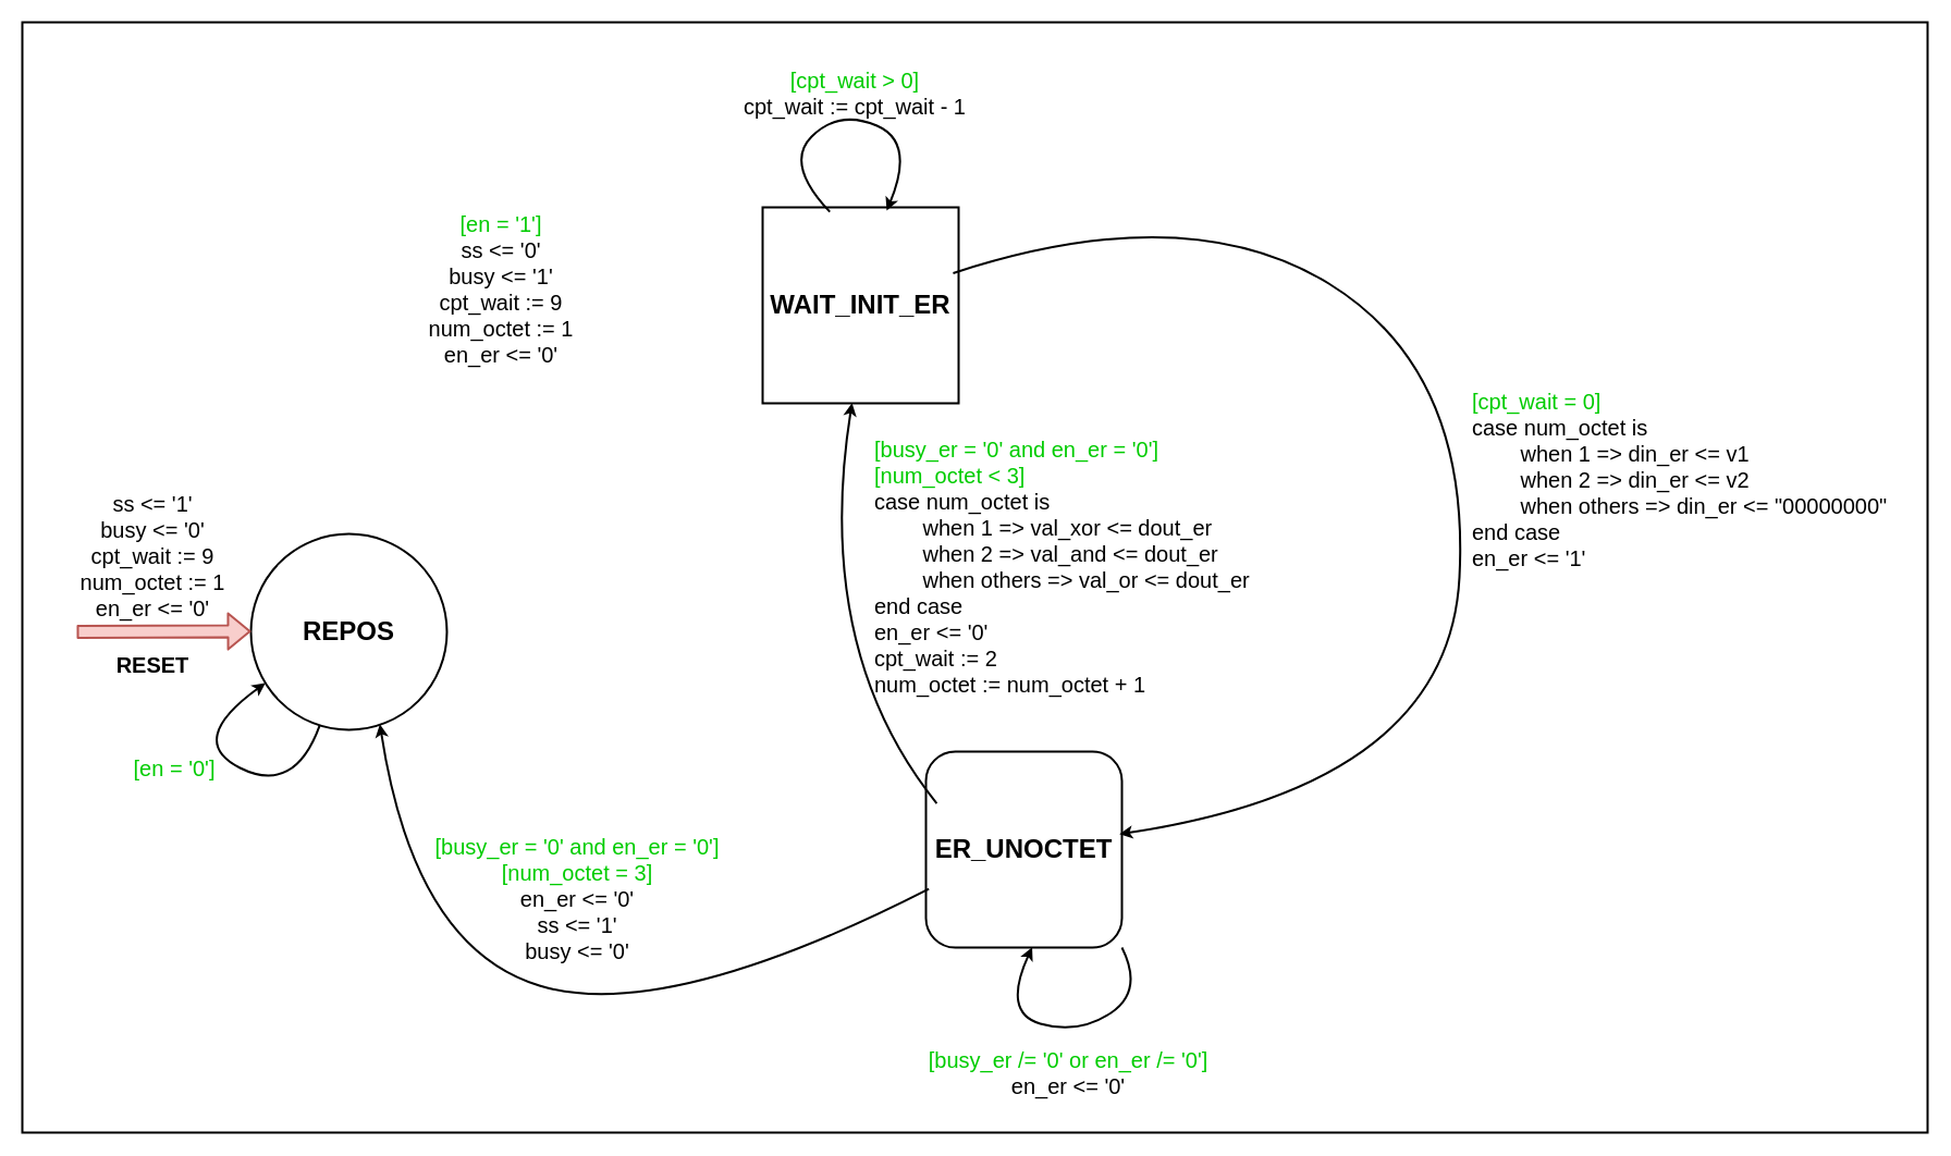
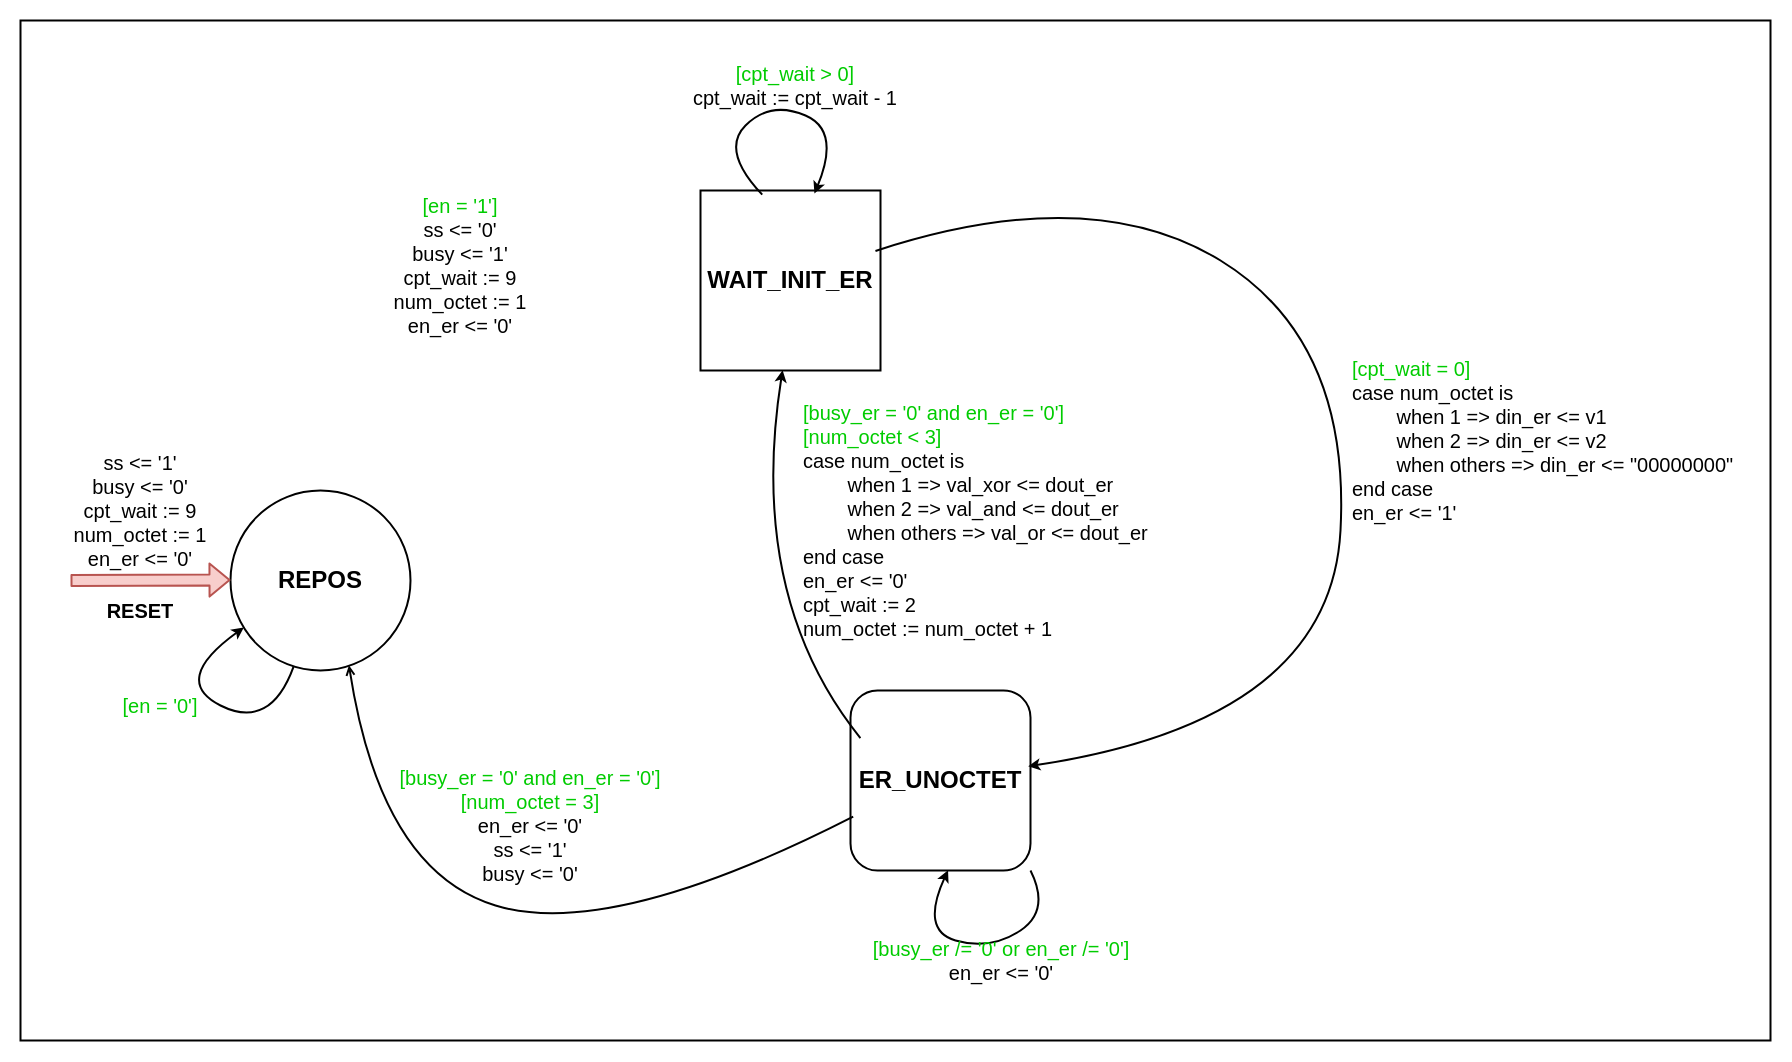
  <mxCell id="0" />
  <mxCell id="1" parent="0" />
  <mxCell id="2" value="" style="rounded=0;whiteSpace=wrap;html=1;fontSize=20;strokeWidth=2;align=left;verticalAlign=middle;" vertex="1" parent="1"><mxGeometry x="20" y="20" width="1750" height="1020" as="geometry" /></mxCell>
  <mxCell id="3" value="&lt;font size=&quot;1&quot;&gt;&lt;b style=&quot;font-size: 24px&quot;&gt;REPOS&lt;/b&gt;&lt;/font&gt;" style="ellipse;whiteSpace=wrap;html=1;aspect=fixed;fontSize=14;verticalAlign=middle;strokeWidth=2;" vertex="1" parent="1"><mxGeometry x="230" y="490" width="180" height="180" as="geometry" /></mxCell>
  <mxCell id="4" value="&lt;font size=&quot;1&quot;&gt;&lt;b style=&quot;font-size: 24px&quot;&gt;WAIT_INIT_ER&lt;/b&gt;&lt;/font&gt;" style="whiteSpace=wrap;html=1;aspect=fixed;fontSize=14;verticalAlign=middle;strokeWidth=2;rounded=0;" vertex="1" parent="1"><mxGeometry x="700" y="190" width="180" height="180" as="geometry" /></mxCell>
  <mxCell id="5" value="&lt;font size=&quot;1&quot;&gt;&lt;b style=&quot;font-size: 24px&quot;&gt;ER_UNOCTET&lt;/b&gt;&lt;/font&gt;" style="whiteSpace=wrap;html=1;aspect=fixed;fontSize=14;verticalAlign=middle;strokeWidth=2;rounded=1;" vertex="1" parent="1"><mxGeometry x="850" y="690" width="180" height="180" as="geometry" /></mxCell>
  <mxCell id="6" value="" style="shape=flexArrow;endArrow=classic;html=1;fontSize=14;fillColor=#f8cecc;strokeColor=#b85450;strokeWidth=2;" edge="1" parent="1"><mxGeometry width="50" height="50" relative="1" as="geometry"><mxPoint x="70" y="580" as="sourcePoint" /><mxPoint x="230" y="579.5" as="targetPoint" /></mxGeometry></mxCell>
  <mxCell id="7" value="&lt;b&gt;&lt;font style=&quot;font-size: 20px&quot;&gt;RESET&lt;/font&gt;&lt;/b&gt;" style="text;html=1;strokeColor=none;fillColor=none;align=center;verticalAlign=middle;whiteSpace=wrap;rounded=0;fontSize=14;" vertex="1" parent="1"><mxGeometry x="70" y="590" width="140" height="40" as="geometry" /></mxCell>
  <mxCell id="8" value="ss &amp;lt;= '1'&lt;br style=&quot;font-size: 20px;&quot;&gt;busy &amp;lt;= '0'&lt;br style=&quot;font-size: 20px;&quot;&gt;cpt_wait := 9&lt;br style=&quot;font-size: 20px;&quot;&gt;num_octet := 1&lt;br style=&quot;font-size: 20px;&quot;&gt;en_er &amp;lt;= '0'" style="text;html=1;strokeColor=none;fillColor=none;align=center;verticalAlign=middle;whiteSpace=wrap;rounded=0;fontSize=20;" vertex="1" parent="1"><mxGeometry x="70" y="450" width="140" height="120" as="geometry" /></mxCell>
  <mxCell id="9" value="&lt;font color=&quot;#00cc00&quot; style=&quot;font-size: 20px;&quot;&gt;[en = '1']&lt;/font&gt;&lt;br style=&quot;font-size: 20px;&quot;&gt;ss &amp;lt;= '0'&lt;br style=&quot;font-size: 20px;&quot;&gt;busy &amp;lt;= '1'&lt;br style=&quot;font-size: 20px;&quot;&gt;cpt_wait := 9&lt;br style=&quot;font-size: 20px;&quot;&gt;num_octet := 1&lt;br style=&quot;font-size: 20px;&quot;&gt;en_er &amp;lt;= '0'" style="text;html=1;strokeColor=none;fillColor=none;align=center;verticalAlign=middle;whiteSpace=wrap;rounded=0;fontSize=20;" vertex="1" parent="1"><mxGeometry x="380" y="190" width="160" height="150" as="geometry" /></mxCell>
  <mxCell id="10" value="" style="curved=1;endArrow=classic;html=1;fontSize=18;strokeWidth=2;exitX=0.351;exitY=0.977;exitDx=0;exitDy=0;exitPerimeter=0;entryX=0.074;entryY=0.761;entryDx=0;entryDy=0;entryPerimeter=0;" edge="1" parent="1" source="3" target="3"><mxGeometry width="50" height="50" relative="1" as="geometry"><mxPoint x="200" y="690" as="sourcePoint" /><mxPoint x="242" y="628" as="targetPoint" /><Array as="points"><mxPoint x="270" y="730" /><mxPoint x="170" y="680" /></Array></mxGeometry></mxCell>
  <mxCell id="11" value="&lt;font color=&quot;#00cc00&quot; style=&quot;font-size: 20px;&quot;&gt;[en = '0']&lt;/font&gt;" style="text;html=1;strokeColor=none;fillColor=none;align=center;verticalAlign=middle;whiteSpace=wrap;rounded=0;fontSize=20;" vertex="1" parent="1"><mxGeometry x="120" y="690" width="80" height="30" as="geometry" /></mxCell>
  <mxCell id="12" value="" style="curved=1;endArrow=classic;html=1;fontSize=18;strokeWidth=2;exitX=0.343;exitY=0.023;exitDx=0;exitDy=0;exitPerimeter=0;entryX=0.633;entryY=0.017;entryDx=0;entryDy=0;entryPerimeter=0;" edge="1" parent="1" source="4" target="4"><mxGeometry width="50" height="50" relative="1" as="geometry"><mxPoint x="730" y="120" as="sourcePoint" /><mxPoint x="780" y="70" as="targetPoint" /><Array as="points"><mxPoint x="720" y="150" /><mxPoint x="770" y="100" /><mxPoint x="840" y="130" /></Array></mxGeometry></mxCell>
- <mxCell id="13" value="&lt;font color=&quot;#00cc00&quot; style=&quot;font-size: 20px;&quot;&gt;[cpt_wait &amp;gt; 0]&lt;/font&gt;&lt;br style=&quot;font-size: 20px;&quot;&gt;cpt_wait := cpt_wait - 1" style="text;html=1;strokeColor=none;fillColor=none;align=center;verticalAlign=middle;whiteSpace=wrap;rounded=0;fontSize=20;" vertex="1" parent="1"><mxGeometry x="680" y="60" width="210" height="50" as="geometry" /></mxCell>
+ <mxCell id="13" value="&lt;font color=&quot;#00cc00&quot; style=&quot;font-size: 20px;&quot;&gt;[cpt_wait &amp;gt; 0]&lt;/font&gt;&lt;br style=&quot;font-size: 20px;&quot;&gt;cpt_wait := cpt_wait - 1" style="text;html=1;strokeColor=none;fillColor=none;align=center;verticalAlign=middle;whiteSpace=wrap;rounded=0;fontSize=20;" vertex="1" parent="1"><mxGeometry x="690" y="60" width="210" height="50" as="geometry" /></mxCell>
  <mxCell id="14" value="" style="curved=1;endArrow=classic;html=1;fontSize=18;strokeWidth=2;exitX=0.972;exitY=0.336;exitDx=0;exitDy=0;entryX=0.987;entryY=0.421;entryDx=0;entryDy=0;entryPerimeter=0;exitPerimeter=0;" edge="1" parent="1" source="4" target="5"><mxGeometry width="50" height="50" relative="1" as="geometry"><mxPoint x="980" y="540" as="sourcePoint" /><mxPoint x="987" y="700" as="targetPoint" /><Array as="points"><mxPoint x="1090" y="180" /><mxPoint x="1350" y="340" /><mxPoint x="1330" y="720" /></Array></mxGeometry></mxCell>
  <mxCell id="15" value="&lt;div align=&quot;left&quot; style=&quot;font-size: 20px;&quot;&gt;&lt;font color=&quot;#00cc00&quot; style=&quot;font-size: 20px;&quot;&gt;[cpt_wait = 0]&lt;/font&gt;&lt;br style=&quot;font-size: 20px;&quot;&gt;case num_octet is&lt;/div&gt;&lt;div align=&quot;left&quot; style=&quot;font-size: 20px;&quot;&gt;&lt;span style=&quot;white-space: pre; font-size: 20px;&quot;&gt;&#09;&lt;/span&gt;when 1 =&amp;gt; din_er &amp;lt;= v1&lt;/div&gt;&lt;div align=&quot;left&quot; style=&quot;font-size: 20px;&quot;&gt;&lt;span style=&quot;white-space: pre; font-size: 20px;&quot;&gt;&#09;&lt;/span&gt;when 2 =&amp;gt; din_er &amp;lt;= v2&lt;/div&gt;&lt;div align=&quot;left&quot; style=&quot;font-size: 20px;&quot;&gt;&lt;span style=&quot;white-space: pre; font-size: 20px;&quot;&gt;&#09;&lt;/span&gt;when others =&amp;gt; din_er &amp;lt;= &quot;00000000&quot;&lt;br style=&quot;font-size: 20px;&quot;&gt;end case&lt;br style=&quot;font-size: 20px;&quot;&gt;en_er &amp;lt;= '1'&lt;/div&gt;" style="text;html=1;strokeColor=none;fillColor=none;align=left;verticalAlign=middle;whiteSpace=wrap;rounded=0;fontSize=20;" vertex="1" parent="1"><mxGeometry x="1350" y="330" width="390" height="220" as="geometry" /></mxCell>
  <mxCell id="16" value="" style="curved=1;endArrow=classic;html=1;fontSize=18;strokeWidth=2;exitX=0.055;exitY=0.264;exitDx=0;exitDy=0;entryX=0.456;entryY=0.998;entryDx=0;entryDy=0;entryPerimeter=0;exitPerimeter=0;" edge="1" parent="1" source="5" target="4"><mxGeometry width="50" height="50" relative="1" as="geometry"><mxPoint x="570" y="500" as="sourcePoint" /><mxPoint x="700.46" y="857.88" as="targetPoint" /><Array as="points"><mxPoint x="746.36" y="596.36" /></Array></mxGeometry></mxCell>
  <mxCell id="17" value="&lt;div style=&quot;font-size: 20px;&quot;&gt;&lt;font color=&quot;#00cc00&quot; style=&quot;font-size: 20px;&quot;&gt;[busy_er = '0' and en_er = '0']&lt;/font&gt;&lt;/div&gt;&lt;div style=&quot;font-size: 20px;&quot;&gt;&lt;font color=&quot;#00cc00&quot; style=&quot;font-size: 20px;&quot;&gt;[num_octet &amp;lt; 3]&lt;/font&gt;&lt;br style=&quot;font-size: 20px;&quot;&gt;case num_octet is&lt;/div&gt;&lt;div style=&quot;font-size: 20px;&quot;&gt;&lt;span style=&quot;white-space: pre; font-size: 20px;&quot;&gt;&#09;&lt;/span&gt;when 1 =&amp;gt; val_xor &amp;lt;= dout_er&lt;/div&gt;&lt;div style=&quot;font-size: 20px;&quot;&gt;&lt;span style=&quot;white-space: pre; font-size: 20px;&quot;&gt;&#09;&lt;/span&gt;when 2 =&amp;gt; val_and &amp;lt;= dout_er&lt;/div&gt;&lt;div style=&quot;font-size: 20px;&quot;&gt;&lt;span style=&quot;white-space: pre; font-size: 20px;&quot;&gt;&#09;&lt;/span&gt;when others =&amp;gt; val_or &amp;lt;= dout_er&lt;br style=&quot;font-size: 20px;&quot;&gt;end case&lt;br style=&quot;font-size: 20px;&quot;&gt;en_er &amp;lt;= '0'&lt;/div&gt;&lt;div style=&quot;font-size: 20px;&quot;&gt;cpt_wait := 2&lt;/div&gt;num_octet := num_octet + 1" style="text;html=1;strokeColor=none;fillColor=none;align=left;verticalAlign=middle;whiteSpace=wrap;rounded=0;fontSize=20;" vertex="1" parent="1"><mxGeometry x="801" y="410" width="360" height="220" as="geometry" /></mxCell>
  <mxCell id="18" value="" style="curved=1;endArrow=classic;html=1;fontSize=18;strokeWidth=2;entryX=0.542;entryY=0.998;entryDx=0;entryDy=0;entryPerimeter=0;exitX=1;exitY=1;exitDx=0;exitDy=0;" edge="1" parent="1" source="5" target="5"><mxGeometry width="50" height="50" relative="1" as="geometry"><mxPoint x="890" y="1010" as="sourcePoint" /><mxPoint x="940" y="960" as="targetPoint" /><Array as="points"><mxPoint x="1050" y="910" /><mxPoint x="990" y="950" /><mxPoint x="920" y="930" /></Array></mxGeometry></mxCell>
- <mxCell id="19" value="&lt;div align=&quot;center&quot; style=&quot;font-size: 20px;&quot;&gt;&lt;font color=&quot;#00cc00&quot; style=&quot;font-size: 20px;&quot;&gt;[busy_er /= '0' or en_er /= '0']&lt;/font&gt;&lt;br style=&quot;font-size: 20px;&quot;&gt;&lt;/div&gt;en_er &amp;lt;= '0'" style="text;html=1;strokeColor=none;fillColor=none;align=center;verticalAlign=middle;whiteSpace=wrap;rounded=0;fontSize=20;" vertex="1" parent="1"><mxGeometry x="846" y="950" width="270" height="70" as="geometry" /></mxCell>
- <mxCell id="20" value="" style="curved=1;endArrow=classic;html=1;fontSize=18;strokeWidth=2;entryX=0.658;entryY=0.971;entryDx=0;entryDy=0;entryPerimeter=0;exitX=0.015;exitY=0.701;exitDx=0;exitDy=0;exitPerimeter=0;" edge="1" parent="1" source="5" target="3"><mxGeometry width="50" height="50" relative="1" as="geometry"><mxPoint x="470" y="880" as="sourcePoint" /><mxPoint x="520" y="830" as="targetPoint" /><Array as="points"><mxPoint x="610" y="940" /><mxPoint x="380" y="870" /></Array></mxGeometry></mxCell>
+ <mxCell id="19" value="&lt;div align=&quot;center&quot; style=&quot;font-size: 20px;&quot;&gt;&lt;font color=&quot;#00cc00&quot; style=&quot;font-size: 20px;&quot;&gt;[busy_er /= '0' or en_er /= '0']&lt;/font&gt;&lt;br style=&quot;font-size: 20px;&quot;&gt;&lt;/div&gt;en_er &amp;lt;= '0'" style="text;html=1;strokeColor=none;fillColor=none;align=center;verticalAlign=middle;whiteSpace=wrap;rounded=0;fontSize=20;" vertex="1" parent="1"><mxGeometry x="866" y="925" width="270" height="70" as="geometry" /></mxCell>
+ <mxCell id="20" value="" style="curved=1;endArrow=open;html=1;fontSize=18;strokeWidth=2;entryX=0.658;entryY=0.971;entryDx=0;entryDy=0;entryPerimeter=0;exitX=0.015;exitY=0.701;exitDx=0;exitDy=0;exitPerimeter=0;" edge="1" parent="1" source="5" target="3"><mxGeometry width="50" height="50" relative="1" as="geometry"><mxPoint x="470" y="880" as="sourcePoint" /><mxPoint x="520" y="830" as="targetPoint" /><Array as="points"><mxPoint x="610" y="940" /><mxPoint x="380" y="870" /></Array></mxGeometry></mxCell>
  <mxCell id="21" value="&lt;div align=&quot;center&quot; style=&quot;font-size: 20px;&quot;&gt;&lt;font color=&quot;#00cc00&quot; style=&quot;font-size: 20px;&quot;&gt;[busy_er = '0' and en_er = '0']&lt;/font&gt;&lt;/div&gt;&lt;div align=&quot;center&quot; style=&quot;font-size: 20px;&quot;&gt;&lt;font color=&quot;#00cc00&quot; style=&quot;font-size: 20px;&quot;&gt;[num_octet = 3]&lt;/font&gt;&lt;br style=&quot;font-size: 20px;&quot;&gt;en_er &amp;lt;= '0'&lt;/div&gt;&lt;div align=&quot;center&quot; style=&quot;font-size: 20px;&quot;&gt;ss &amp;lt;= '1'&lt;br style=&quot;font-size: 20px;&quot;&gt;&lt;/div&gt;&lt;div align=&quot;center&quot; style=&quot;font-size: 20px;&quot;&gt;busy &amp;lt;= '0'&lt;br style=&quot;font-size: 20px;&quot;&gt;&lt;/div&gt;" style="text;html=1;strokeColor=none;fillColor=none;align=center;verticalAlign=middle;whiteSpace=wrap;rounded=0;fontSize=20;" vertex="1" parent="1"><mxGeometry x="390" y="760" width="280" height="130" as="geometry" /></mxCell>
